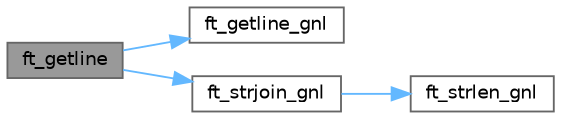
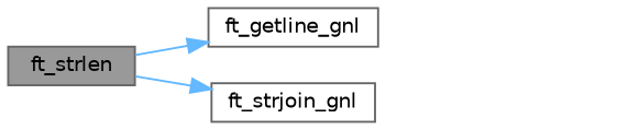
  digraph {
    rankdir=LR
    node [color=grey40 fillcolor=white fontname=Helvetica fontsize=10 shape=box style=filled]
    edge [color=steelblue1 fontname=Helvetica fontsize=10 labelfontname=Helvetica labelfontsize=10 style=solid]
-   n1 [color=gray40 fillcolor=grey60 fontcolor=black height=0.2 label=ft_getline width=0.4]
+   n1 [color=gray40 fillcolor=grey60 fontcolor=black height=0.2 label=ft_strlen width=0.4]
    n2 [height=0.2 label=ft_getline_gnl width=0.4]
    n3 [height=0.2 label=ft_strjoin_gnl width=0.4]
-   n4 [height=0.2 label=ft_strlen_gnl width=0.4]
    n1 -> n2
    n1 -> n3
-   n3 -> n4
  }
